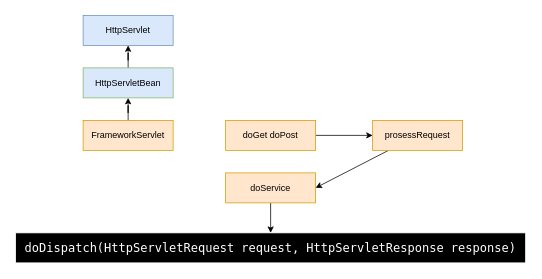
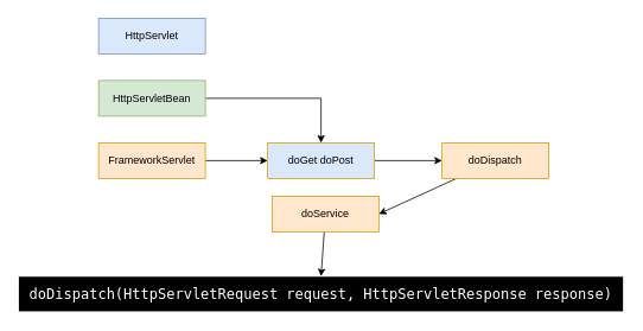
  <mxCell id="0" />
  <mxCell id="1" parent="0" />
- <mxCell id="2" style="edgeStyle=orthogonalEdgeStyle;rounded=0;orthogonalLoop=1;jettySize=auto;html=1;entryX=0.5;entryY=1;entryDx=0;entryDy=0;" edge="1" parent="1" source="3" target="5"><mxGeometry relative="1" as="geometry" /></mxCell>
+ <mxCell id="2" style="edgeStyle=orthogonalEdgeStyle;rounded=0;orthogonalLoop=1;jettySize=auto;html=1;" edge="1" parent="1" source="3" target="8"><mxGeometry relative="1" as="geometry" /></mxCell>
  <mxCell id="3" value="FrameworkServlet" style="rounded=0;whiteSpace=wrap;html=1;fillColor=#ffe6cc;strokeColor=#d79b00;" vertex="1" parent="1"><mxGeometry x="110" y="160" width="120" height="40" as="geometry" /></mxCell>
- <mxCell id="4" style="edgeStyle=orthogonalEdgeStyle;rounded=0;orthogonalLoop=1;jettySize=auto;html=1;" edge="1" parent="1" source="5" target="6"><mxGeometry relative="1" as="geometry" /></mxCell>
- <mxCell id="5" value="HttpServletBean" style="rounded=0;whiteSpace=wrap;html=1;fillColor=#dae8fc;strokeColor=#82b366;" vertex="1" parent="1"><mxGeometry x="110" y="90" width="120" height="40" as="geometry" /></mxCell>
+ <mxCell id="4" style="edgeStyle=orthogonalEdgeStyle;rounded=0;orthogonalLoop=1;jettySize=auto;html=1;" edge="1" parent="1" source="5" target="8"><mxGeometry relative="1" as="geometry" /></mxCell>
+ <mxCell id="5" value="HttpServletBean" style="rounded=0;whiteSpace=wrap;html=1;fillColor=#d5e8d4;strokeColor=#82b366;" vertex="1" parent="1"><mxGeometry x="110" y="90" width="120" height="40" as="geometry" /></mxCell>
  <mxCell id="6" value="HttpServlet" style="rounded=0;whiteSpace=wrap;html=1;fillColor=#dae8fc;strokeColor=#6c8ebf;" vertex="1" parent="1"><mxGeometry x="110" y="20" width="120" height="40" as="geometry" /></mxCell>
  <mxCell id="7" style="edgeStyle=orthogonalEdgeStyle;rounded=0;orthogonalLoop=1;jettySize=auto;html=1;entryX=0;entryY=0.5;entryDx=0;entryDy=0;" edge="1" parent="1" source="8" target="10"><mxGeometry relative="1" as="geometry" /></mxCell>
- <mxCell id="8" value="doGet doPost" style="rounded=0;whiteSpace=wrap;html=1;fillColor=#ffe6cc;strokeColor=#d79b00;" vertex="1" parent="1"><mxGeometry x="300" y="160" width="120" height="40" as="geometry" /></mxCell>
+ <mxCell id="8" value="doGet doPost" style="rounded=0;whiteSpace=wrap;html=1;fillColor=#dae8fc;strokeColor=#d79b00;" vertex="1" parent="1"><mxGeometry x="300" y="160" width="120" height="40" as="geometry" /></mxCell>
  <mxCell id="9" style="rounded=0;orthogonalLoop=1;jettySize=auto;html=1;entryX=1;entryY=0.5;entryDx=0;entryDy=0;" edge="1" parent="1" source="10" target="12"><mxGeometry relative="1" as="geometry" /></mxCell>
- <mxCell id="10" value="prosessRequest" style="rounded=0;whiteSpace=wrap;html=1;fillColor=#ffe6cc;strokeColor=#d79b00;" vertex="1" parent="1"><mxGeometry x="496" y="160" width="120" height="40" as="geometry" /></mxCell>
+ <mxCell id="10" value="doDispatch" style="rounded=0;whiteSpace=wrap;html=1;fillColor=#ffe6cc;strokeColor=#d79b00;" vertex="1" parent="1"><mxGeometry x="496" y="160" width="120" height="40" as="geometry" /></mxCell>
  <mxCell id="11" style="edgeStyle=none;rounded=0;orthogonalLoop=1;jettySize=auto;html=1;entryX=0.5;entryY=0;entryDx=0;entryDy=0;" edge="1" parent="1" source="12" target="13"><mxGeometry relative="1" as="geometry" /></mxCell>
- <mxCell id="12" value="doService" style="rounded=0;whiteSpace=wrap;html=1;fillColor=#ffe6cc;strokeColor=#d79b00;" vertex="1" parent="1"><mxGeometry x="300" y="230" width="120" height="40" as="geometry" /></mxCell>
+ <mxCell id="12" value="doService" style="rounded=0;whiteSpace=wrap;html=1;fillColor=#ffe6cc;strokeColor=#d79b00;" vertex="1" parent="1"><mxGeometry x="305" y="220" width="120" height="40" as="geometry" /></mxCell>
  <mxCell id="13" value="&lt;pre style=&quot;font-family: &amp;#34;source code pro&amp;#34; , monospace ; font-size: 12pt&quot;&gt;&lt;font color=&quot;#ffffff&quot;&gt;doDispatch(HttpServletRequest request, HttpServletResponse response)&lt;/font&gt;&lt;/pre&gt;" style="rounded=0;whiteSpace=wrap;html=1;fillColor=#000000;strokeColor=#FFFFFF;" vertex="1" parent="1"><mxGeometry x="20" y="310" width="680" height="40" as="geometry" /></mxCell>
